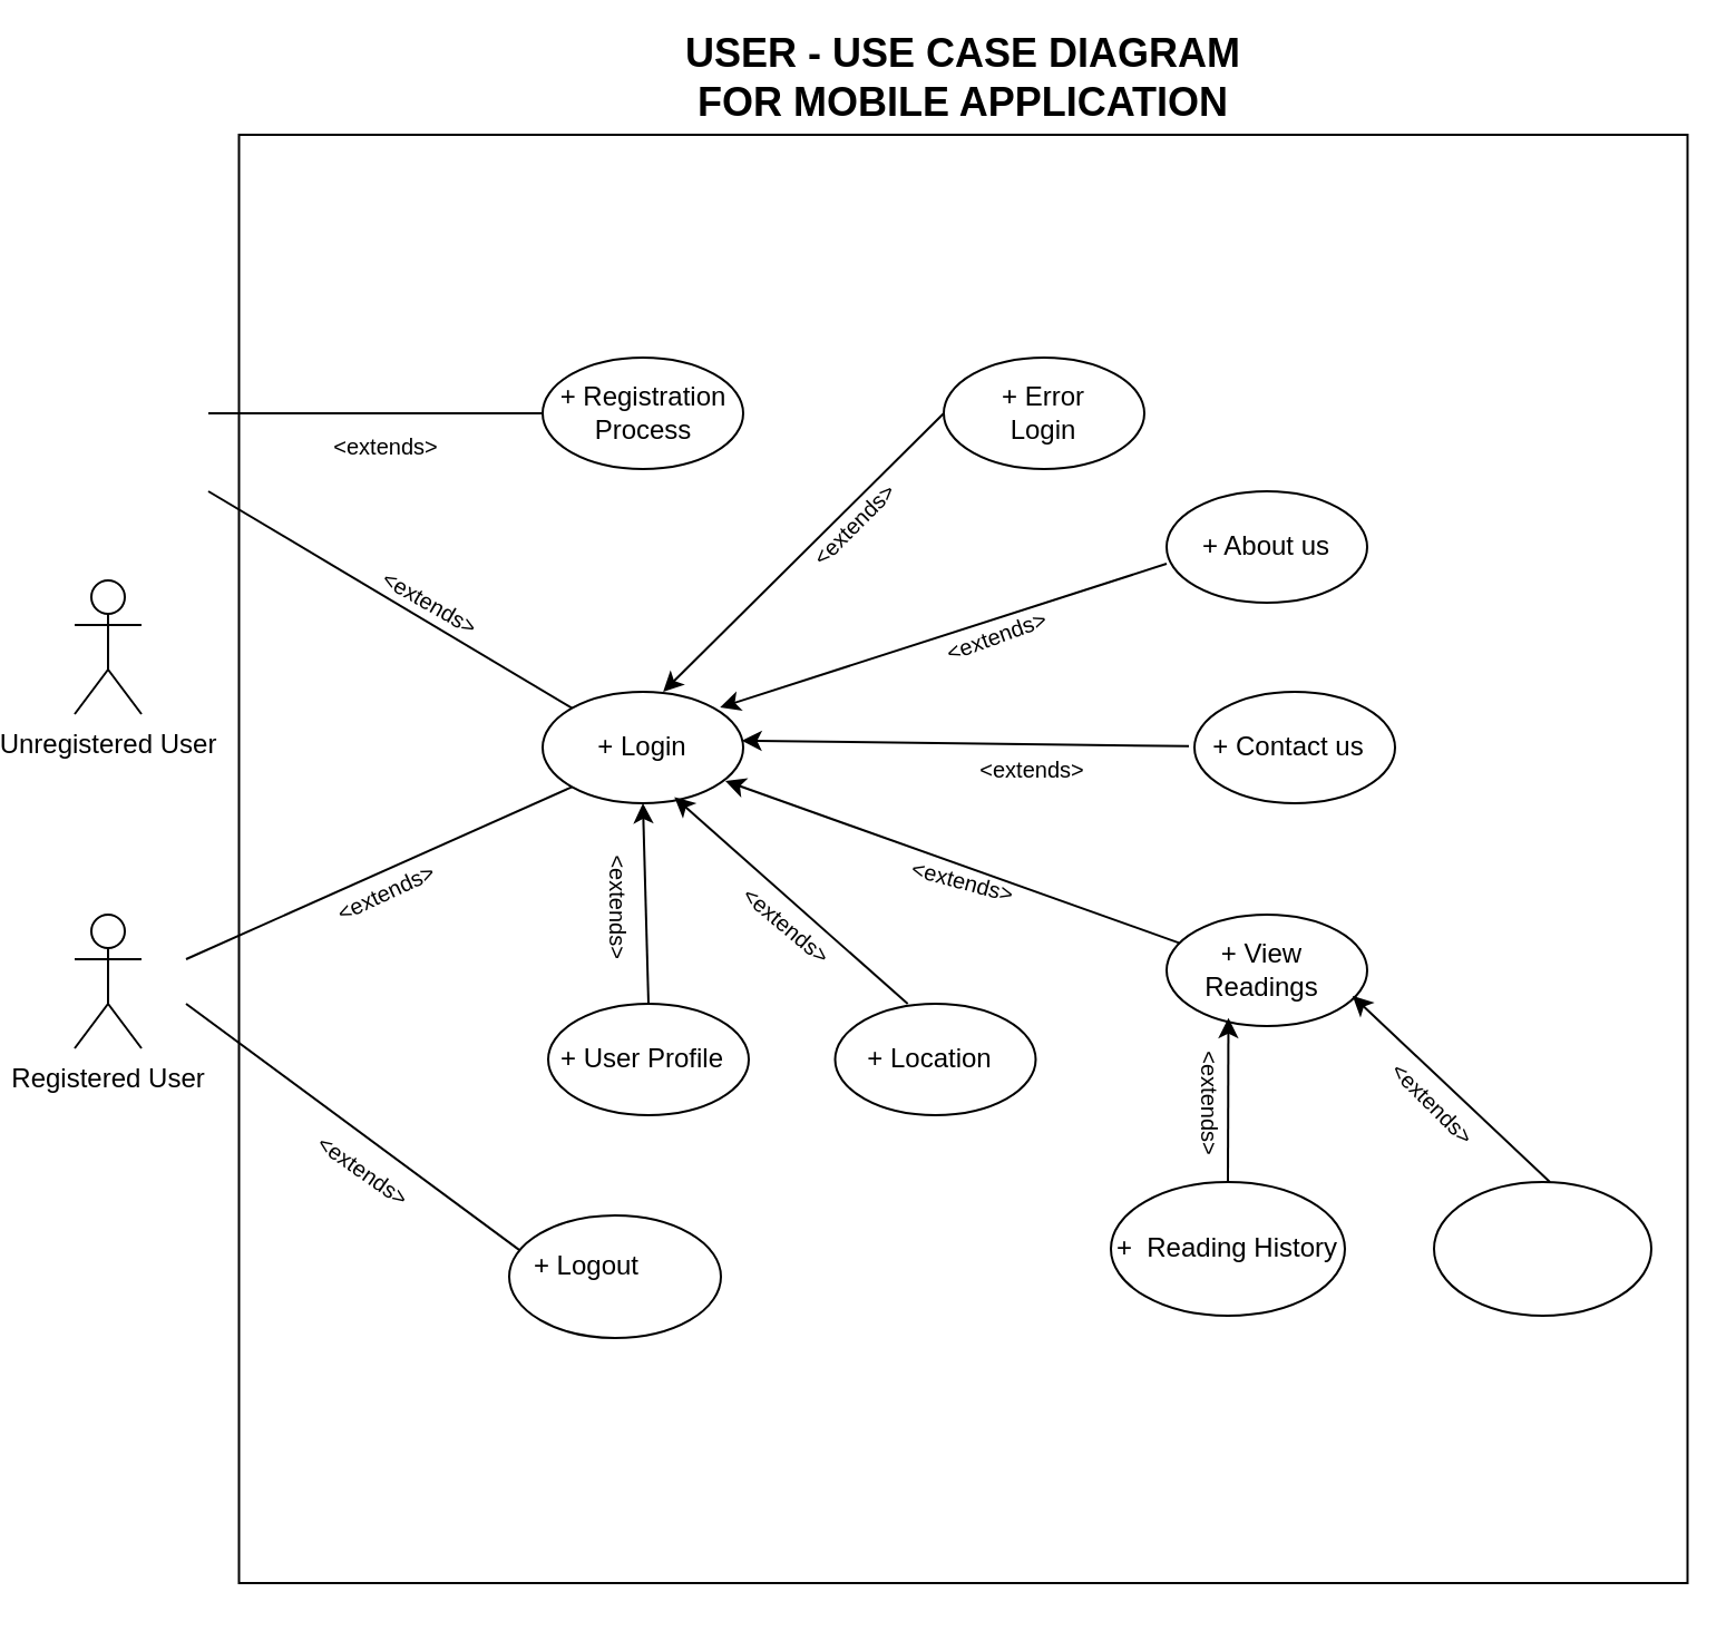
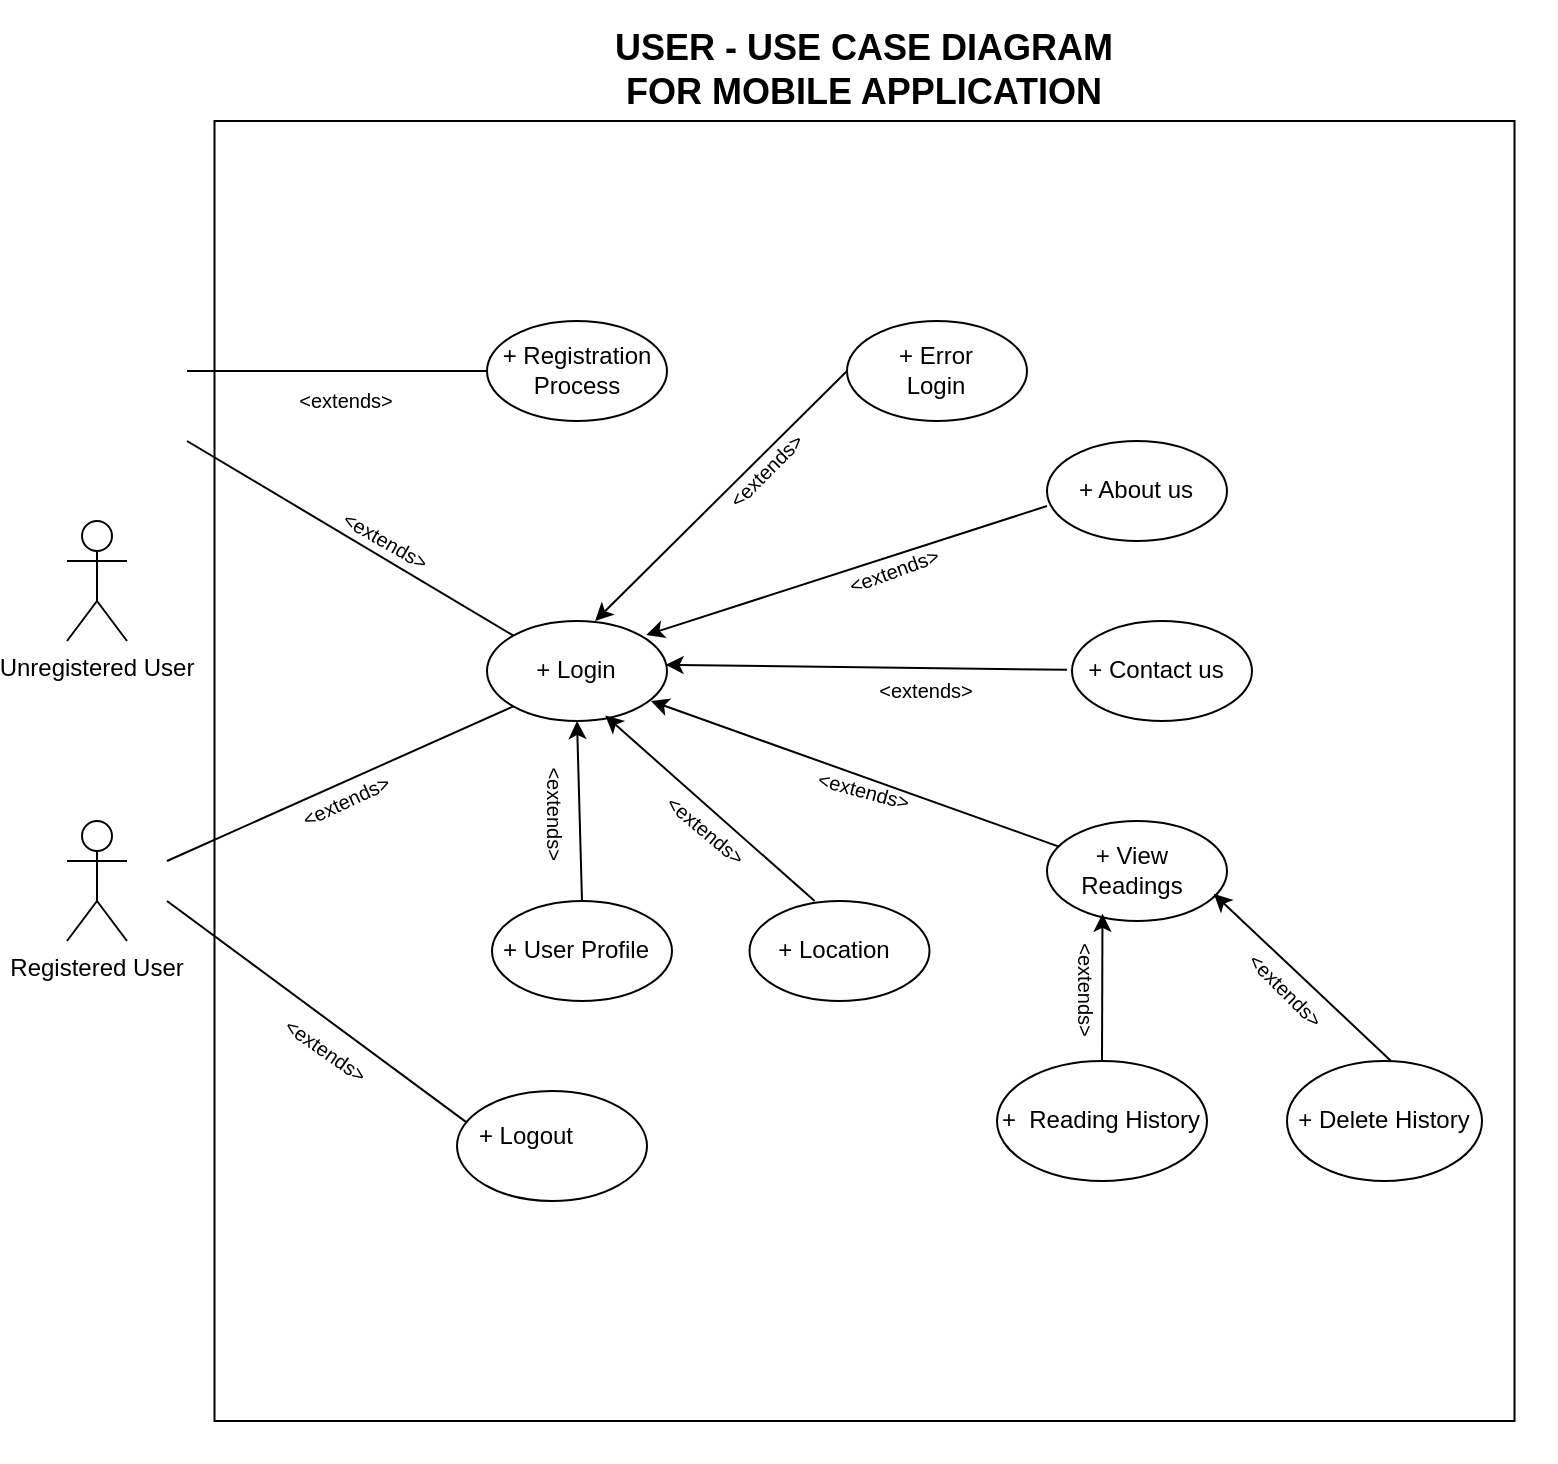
  <mxCell id="0" />
  <mxCell id="1" parent="0" />
  <mxCell id="2" value="Unregistered User" style="shape=umlActor;verticalLabelPosition=bottom;verticalAlign=top;html=1;outlineConnect=0;" vertex="1" parent="1"><mxGeometry x="20" y="260" width="30" height="60" as="geometry" /></mxCell>
  <mxCell id="3" value="" style="whiteSpace=wrap;html=1;aspect=fixed;" vertex="1" parent="1"><mxGeometry x="93.75" y="60" width="650" height="650" as="geometry" /></mxCell>
  <mxCell id="4" value="Registered User" style="shape=umlActor;verticalLabelPosition=bottom;verticalAlign=top;html=1;outlineConnect=0;" vertex="1" parent="1"><mxGeometry y="410" width="30" height="60" as="geometry" x="20" /></mxCell>
  <mxCell id="5" value="" style="ellipse;whiteSpace=wrap;html=1;" vertex="1" parent="1"><mxGeometry x="230" y="160" width="90" height="50" as="geometry" /></mxCell>
  <mxCell id="6" value="+ Registration Process" style="text;html=1;align=center;verticalAlign=middle;whiteSpace=wrap;rounded=0;" vertex="1" parent="1"><mxGeometry x="232.5" y="170" width="85" height="30" as="geometry" /></mxCell>
  <mxCell id="7" value="" style="ellipse;whiteSpace=wrap;html=1;" vertex="1" parent="1"><mxGeometry x="230" y="310" width="90" height="50" as="geometry" /></mxCell>
  <mxCell id="8" value="+ Login" style="text;html=1;align=center;verticalAlign=middle;whiteSpace=wrap;rounded=0;" vertex="1" parent="1"><mxGeometry x="245" y="320" width="60" height="30" as="geometry" /></mxCell>
  <mxCell id="9" value="" style="ellipse;whiteSpace=wrap;html=1;" vertex="1" parent="1"><mxGeometry x="410" y="160" width="90" height="50" as="geometry" /></mxCell>
  <mxCell id="10" value="+ Error Login" style="text;html=1;align=center;verticalAlign=middle;whiteSpace=wrap;rounded=0;" vertex="1" parent="1"><mxGeometry x="425" y="170" width="60" height="30" as="geometry" /></mxCell>
  <mxCell id="11" value="" style="endArrow=classic;html=1;rounded=0;entryX=0.601;entryY=0;entryDx=0;entryDy=0;exitX=0;exitY=0.5;exitDx=0;exitDy=0;entryPerimeter=0;" edge="1" parent="1" source="9" target="7"><mxGeometry width="50" height="50" relative="1" as="geometry"><mxPoint x="310" y="330" as="sourcePoint" /><mxPoint x="360" y="280" as="targetPoint" /><Array as="points" /></mxGeometry></mxCell>
  <mxCell id="12" value="" style="endArrow=none;html=1;rounded=0;entryX=0;entryY=1;entryDx=0;entryDy=0;" edge="1" parent="1" target="7"><mxGeometry width="50" height="50" relative="1" as="geometry"><mxPoint x="70" y="430" as="sourcePoint" /><mxPoint x="210" y="380" as="targetPoint" /></mxGeometry></mxCell>
  <mxCell id="13" value="" style="endArrow=none;html=1;rounded=0;entryX=0;entryY=0;entryDx=0;entryDy=0;" edge="1" parent="1" target="7"><mxGeometry width="50" height="50" relative="1" as="geometry"><mxPoint x="80" y="220" as="sourcePoint" /><mxPoint x="220" y="280" as="targetPoint" /></mxGeometry></mxCell>
  <mxCell id="14" value="" style="endArrow=none;html=1;rounded=0;entryX=0;entryY=0.5;entryDx=0;entryDy=0;" edge="1" parent="1" target="5"><mxGeometry width="50" height="50" relative="1" as="geometry"><mxPoint x="80" y="185" as="sourcePoint" /><mxPoint x="243" y="280" as="targetPoint" /></mxGeometry></mxCell>
  <mxCell id="15" value="" style="ellipse;whiteSpace=wrap;html=1;" vertex="1" parent="1"><mxGeometry x="232.5" y="450" width="90" height="50" as="geometry" /></mxCell>
  <mxCell id="16" value="+ User Profile" style="text;html=1;align=center;verticalAlign=middle;whiteSpace=wrap;rounded=0;" vertex="1" parent="1"><mxGeometry x="230" y="460" width="90" height="30" as="geometry" /></mxCell>
  <mxCell id="17" value="" style="ellipse;whiteSpace=wrap;html=1;" vertex="1" parent="1"><mxGeometry x="485" y="530" width="105" height="60" as="geometry" /></mxCell>
  <mxCell id="18" value="+&amp;nbsp; Reading History" style="text;html=1;align=center;verticalAlign=middle;whiteSpace=wrap;rounded=0;" vertex="1" parent="1"><mxGeometry x="485" y="545" width="105" height="30" as="geometry" /></mxCell>
  <mxCell id="19" value="" style="ellipse;whiteSpace=wrap;html=1;" vertex="1" parent="1"><mxGeometry x="630" y="530" width="97.5" height="60" as="geometry" /></mxCell>
+ <mxCell id="20" value="+ Delete History" style="text;html=1;align=center;verticalAlign=middle;whiteSpace=wrap;rounded=0;" vertex="1" parent="1"><mxGeometry x="633.75" y="545" width="90" height="30" as="geometry" /></mxCell>
  <mxCell id="21" value="" style="ellipse;whiteSpace=wrap;html=1;" vertex="1" parent="1"><mxGeometry x="361.25" y="450" width="90" height="50" as="geometry" /></mxCell>
  <mxCell id="22" value="+ Location" style="text;html=1;align=center;verticalAlign=middle;whiteSpace=wrap;rounded=0;" vertex="1" parent="1"><mxGeometry x="358.75" y="460" width="90" height="30" as="geometry" /></mxCell>
  <mxCell id="23" value="" style="ellipse;whiteSpace=wrap;html=1;" vertex="1" parent="1"><mxGeometry x="510" y="410" width="90" height="50" as="geometry" /></mxCell>
  <mxCell id="24" value="+ View Readings" style="text;html=1;align=center;verticalAlign=middle;whiteSpace=wrap;rounded=0;" vertex="1" parent="1"><mxGeometry x="507.5" y="420" width="90" height="30" as="geometry" /></mxCell>
  <mxCell id="25" value="" style="ellipse;whiteSpace=wrap;html=1;" vertex="1" parent="1"><mxGeometry x="510" y="220" width="90" height="50" as="geometry" /></mxCell>
  <mxCell id="26" value="+ About us" style="text;html=1;align=center;verticalAlign=middle;whiteSpace=wrap;rounded=0;" vertex="1" parent="1"><mxGeometry x="510" y="230" width="90" height="30" as="geometry" /></mxCell>
  <mxCell id="27" value="" style="ellipse;whiteSpace=wrap;html=1;" vertex="1" parent="1"><mxGeometry x="522.5" y="310" width="90" height="50" as="geometry" /></mxCell>
  <mxCell id="28" value="+ Contact us" style="text;html=1;align=center;verticalAlign=middle;whiteSpace=wrap;rounded=0;" vertex="1" parent="1"><mxGeometry x="520" y="320" width="90" height="30" as="geometry" /></mxCell>
  <mxCell id="29" value="" style="endArrow=classic;html=1;rounded=0;exitX=0.5;exitY=0;exitDx=0;exitDy=0;entryX=0.336;entryY=1.213;entryDx=0;entryDy=0;entryPerimeter=0;" edge="1" parent="1" source="17" target="24"><mxGeometry width="50" height="50" relative="1" as="geometry"><mxPoint x="510" y="510" as="sourcePoint" /><mxPoint x="536" y="460" as="targetPoint" /></mxGeometry></mxCell>
  <mxCell id="30" value="" style="endArrow=classic;html=1;rounded=0;exitX=0.5;exitY=0;exitDx=0;exitDy=0;entryX=0.955;entryY=0.883;entryDx=0;entryDy=0;entryPerimeter=0;" edge="1" parent="1" target="24"><mxGeometry width="50" height="50" relative="1" as="geometry"><mxPoint x="682" y="530" as="sourcePoint" /><mxPoint x="680" y="460" as="targetPoint" /></mxGeometry></mxCell>
  <mxCell id="31" value="" style="endArrow=classic;html=1;rounded=0;entryX=0.5;entryY=0;entryDx=0;entryDy=0;exitX=0.5;exitY=0;exitDx=0;exitDy=0;" edge="1" parent="1" source="15"><mxGeometry width="50" height="50" relative="1" as="geometry"><mxPoint x="274.5" y="260" as="sourcePoint" /><mxPoint x="275" y="360" as="targetPoint" /></mxGeometry></mxCell>
  <mxCell id="32" value="" style="endArrow=classic;html=1;rounded=0;entryX=0.657;entryY=0.946;entryDx=0;entryDy=0;exitX=0.362;exitY=0.001;exitDx=0;exitDy=0;entryPerimeter=0;exitPerimeter=0;" edge="1" parent="1" source="21" target="7"><mxGeometry width="50" height="50" relative="1" as="geometry"><mxPoint x="287" y="460" as="sourcePoint" /><mxPoint x="285" y="370" as="targetPoint" /></mxGeometry></mxCell>
  <mxCell id="33" value="" style="endArrow=classic;html=1;rounded=0;entryX=0.885;entryY=0.14;entryDx=0;entryDy=0;exitX=0;exitY=0.75;exitDx=0;exitDy=0;entryPerimeter=0;" edge="1" parent="1" source="26" target="7"><mxGeometry width="50" height="50" relative="1" as="geometry"><mxPoint x="416" y="460" as="sourcePoint" /><mxPoint x="320" y="340" as="targetPoint" /><Array as="points" /></mxGeometry></mxCell>
  <mxCell id="34" value="" style="endArrow=classic;html=1;rounded=0;entryX=0.09;entryY=0.089;entryDx=0;entryDy=0;exitX=0.09;exitY=0.089;exitDx=0;exitDy=0;exitPerimeter=0;entryPerimeter=0;" edge="1" parent="1" source="24"><mxGeometry width="50" height="50" relative="1" as="geometry"><mxPoint x="425" y="440" as="sourcePoint" /><mxPoint x="312" y="350" as="targetPoint" /></mxGeometry></mxCell>
  <mxCell id="35" value="" style="endArrow=classic;html=1;rounded=0;entryX=0.992;entryY=0.438;entryDx=0;entryDy=0;entryPerimeter=0;" edge="1" parent="1" source="28" target="7"><mxGeometry width="50" height="50" relative="1" as="geometry"><mxPoint x="520" y="263" as="sourcePoint" /><mxPoint x="329" y="331" as="targetPoint" /><Array as="points" /></mxGeometry></mxCell>
  <mxCell id="36" value="&lt;font style=&quot;font-size: 18px;&quot;&gt;&lt;b&gt;USER - USE CASE DIAGRAM FOR MOBILE APPLICATION&lt;/b&gt;&lt;/font&gt;" style="text;html=1;align=center;verticalAlign=middle;whiteSpace=wrap;rounded=0;" vertex="1" parent="1"><mxGeometry x="273.75" y="20" width="290" height="30" as="geometry" /></mxCell>
  <mxCell id="37" value="" style="endArrow=none;html=1;rounded=0;exitX=0.07;exitY=0.31;exitDx=0;exitDy=0;exitPerimeter=0;" edge="1" parent="1" source="38"><mxGeometry width="50" height="50" relative="1" as="geometry"><mxPoint x="410" y="450" as="sourcePoint" /><mxPoint x="70" y="450" as="targetPoint" /></mxGeometry></mxCell>
  <mxCell id="38" value="" style="ellipse;whiteSpace=wrap;html=1;" vertex="1" parent="1"><mxGeometry x="215" y="545" width="95" height="55" as="geometry" /></mxCell>
  <mxCell id="39" value="+ Logout" style="text;html=1;align=center;verticalAlign=middle;whiteSpace=wrap;rounded=0;" vertex="1" parent="1"><mxGeometry x="220" y="552.5" width="60" height="30" as="geometry" /></mxCell>
  <mxCell id="40" value="&lt;font style=&quot;font-size: 10px;&quot;&gt;&amp;lt;extends&amp;gt;&lt;/font&gt;" style="text;html=1;align=center;verticalAlign=middle;whiteSpace=wrap;rounded=0;rotation=35;" vertex="1" parent="1"><mxGeometry x="120" y="510" width="60" height="30" as="geometry" /></mxCell>
  <mxCell id="41" value="&lt;span style=&quot;font-size: 10px;&quot;&gt;&amp;lt;extends&amp;gt;&lt;/span&gt;" style="text;html=1;align=center;verticalAlign=middle;whiteSpace=wrap;rounded=0;rotation=-25;" vertex="1" parent="1"><mxGeometry x="140.49" y="380.16" width="39.51" height="39.84" as="geometry" /></mxCell>
  <mxCell id="42" value="&lt;font style=&quot;font-size: 10px;&quot;&gt;&amp;lt;extends&amp;gt;&lt;/font&gt;" style="text;html=1;align=center;verticalAlign=middle;whiteSpace=wrap;rounded=0;rotation=90;" vertex="1" parent="1"><mxGeometry x="234.74" y="381.81" width="60" height="50" as="geometry" /></mxCell>
  <mxCell id="43" value="&lt;font style=&quot;font-size: 10px;&quot;&gt;&amp;lt;extends&amp;gt;&lt;/font&gt;" style="text;html=1;align=center;verticalAlign=middle;whiteSpace=wrap;rounded=0;rotation=40;" vertex="1" parent="1"><mxGeometry x="310" y="390" width="60" height="50" as="geometry" /></mxCell>
  <mxCell id="44" value="&lt;font style=&quot;font-size: 10px;&quot;&gt;&amp;lt;extends&amp;gt;&lt;/font&gt;" style="text;html=1;align=center;verticalAlign=middle;whiteSpace=wrap;rounded=0;rotation=15;" vertex="1" parent="1"><mxGeometry x="388.75" y="370" width="60" height="50" as="geometry" /></mxCell>
  <mxCell id="45" value="&lt;font style=&quot;font-size: 10px;&quot;&gt;&amp;lt;extends&amp;gt;&lt;/font&gt;" style="text;html=1;align=center;verticalAlign=middle;whiteSpace=wrap;rounded=0;rotation=0;" vertex="1" parent="1"><mxGeometry x="420" y="320" width="60" height="50" as="geometry" /></mxCell>
  <mxCell id="46" value="&lt;font style=&quot;font-size: 10px;&quot;&gt;&amp;lt;extends&amp;gt;&lt;/font&gt;" style="text;html=1;align=center;verticalAlign=middle;whiteSpace=wrap;rounded=0;rotation=-20;" vertex="1" parent="1"><mxGeometry x="404" y="260" width="60" height="50" as="geometry" /></mxCell>
  <mxCell id="47" value="&lt;font style=&quot;font-size: 10px;&quot;&gt;&amp;lt;extends&amp;gt;&lt;/font&gt;" style="text;html=1;align=center;verticalAlign=middle;whiteSpace=wrap;rounded=0;rotation=-45;" vertex="1" parent="1"><mxGeometry x="340" y="210" width="60" height="50" as="geometry" /></mxCell>
  <mxCell id="48" value="&lt;font style=&quot;font-size: 10px;&quot;&gt;&amp;lt;extends&amp;gt;&lt;/font&gt;" style="text;html=1;align=center;verticalAlign=middle;whiteSpace=wrap;rounded=0;rotation=45;" vertex="1" parent="1"><mxGeometry x="600" y="470" width="60" height="50" as="geometry" /></mxCell>
  <mxCell id="49" value="&lt;font style=&quot;font-size: 10px;&quot;&gt;&amp;lt;extends&amp;gt;&lt;/font&gt;" style="text;html=1;align=center;verticalAlign=middle;whiteSpace=wrap;rounded=0;rotation=90;" vertex="1" parent="1"><mxGeometry x="500" y="470" width="60" height="50" as="geometry" /></mxCell>
  <mxCell id="50" value="&lt;span style=&quot;font-size: 10px;&quot;&gt;&amp;lt;extends&amp;gt;&lt;/span&gt;" style="text;html=1;align=center;verticalAlign=middle;whiteSpace=wrap;rounded=0;rotation=0;" vertex="1" parent="1"><mxGeometry x="140.49" y="180.08" width="39.51" height="39.84" as="geometry" /></mxCell>
  <mxCell id="51" value="&lt;span style=&quot;font-size: 10px;&quot;&gt;&amp;lt;extends&amp;gt;&lt;/span&gt;" style="text;html=1;align=center;verticalAlign=middle;whiteSpace=wrap;rounded=0;rotation=30;" vertex="1" parent="1"><mxGeometry x="160" y="250" width="39.51" height="39.84" as="geometry" /></mxCell>
